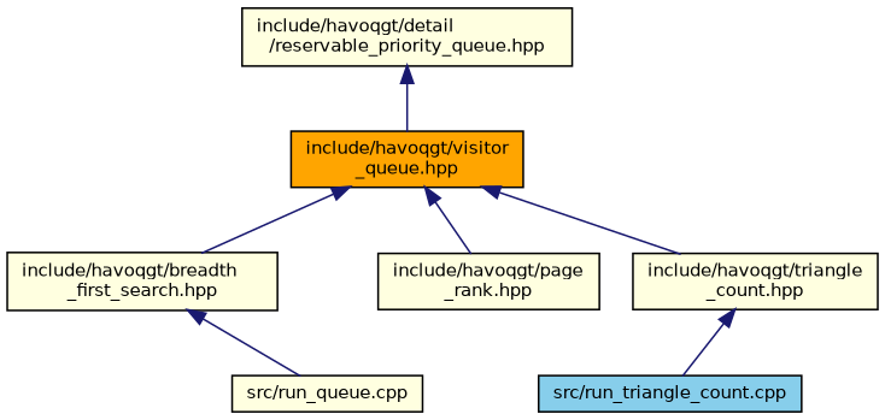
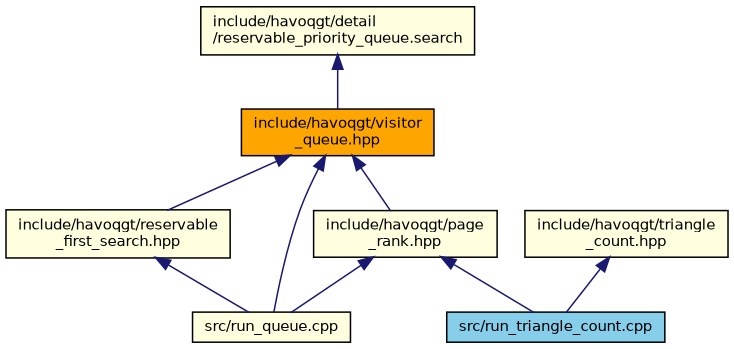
  digraph {
    node [color=black fillcolor=lightyellow fontname=Helvetica fontsize=10 shape=record style=filled]
    edge [color=midnightblue dir=back fontname=Helvetica fontsize=10 labelfontname=Helvetica labelfontsize=10 style=solid]
-   n1 [fontcolor=black height=0.2 label="include/havoqgt/detail\l/reservable_priority_queue.hpp" width=0.4]
+   n1 [fontcolor=black height=0.2 label="include/havoqgt/detail\l/reservable_priority_queue.search" width=0.4]
    n2 [fillcolor=orange height=0.2 label="include/havoqgt/visitor\l_queue.hpp" width=0.4]
-   n3 [height=0.2 label="include/havoqgt/breadth\l_first_search.hpp" width=0.4]
+   n3 [height=0.2 label="include/havoqgt/reservable\l_first_search.hpp" width=0.4]
    n4 [height=0.2 label="include/havoqgt/page\l_rank.hpp" width=0.4]
    n5 [height=0.2 label="include/havoqgt/triangle\l_count.hpp" width=0.4]
    n6 [height=0.2 label="src/run_queue.cpp" width=0.4]
    n7 [fillcolor=skyblue height=0.2 label="src/run_triangle_count.cpp" width=0.4]
    n1 -> n2
    n2 -> n3
    n2 -> n4
-   n2 -> n5
+   n2 -> n6
    n3 -> n6
+   n4 -> n6
+   n4 -> n7
    n5 -> n7
  }
